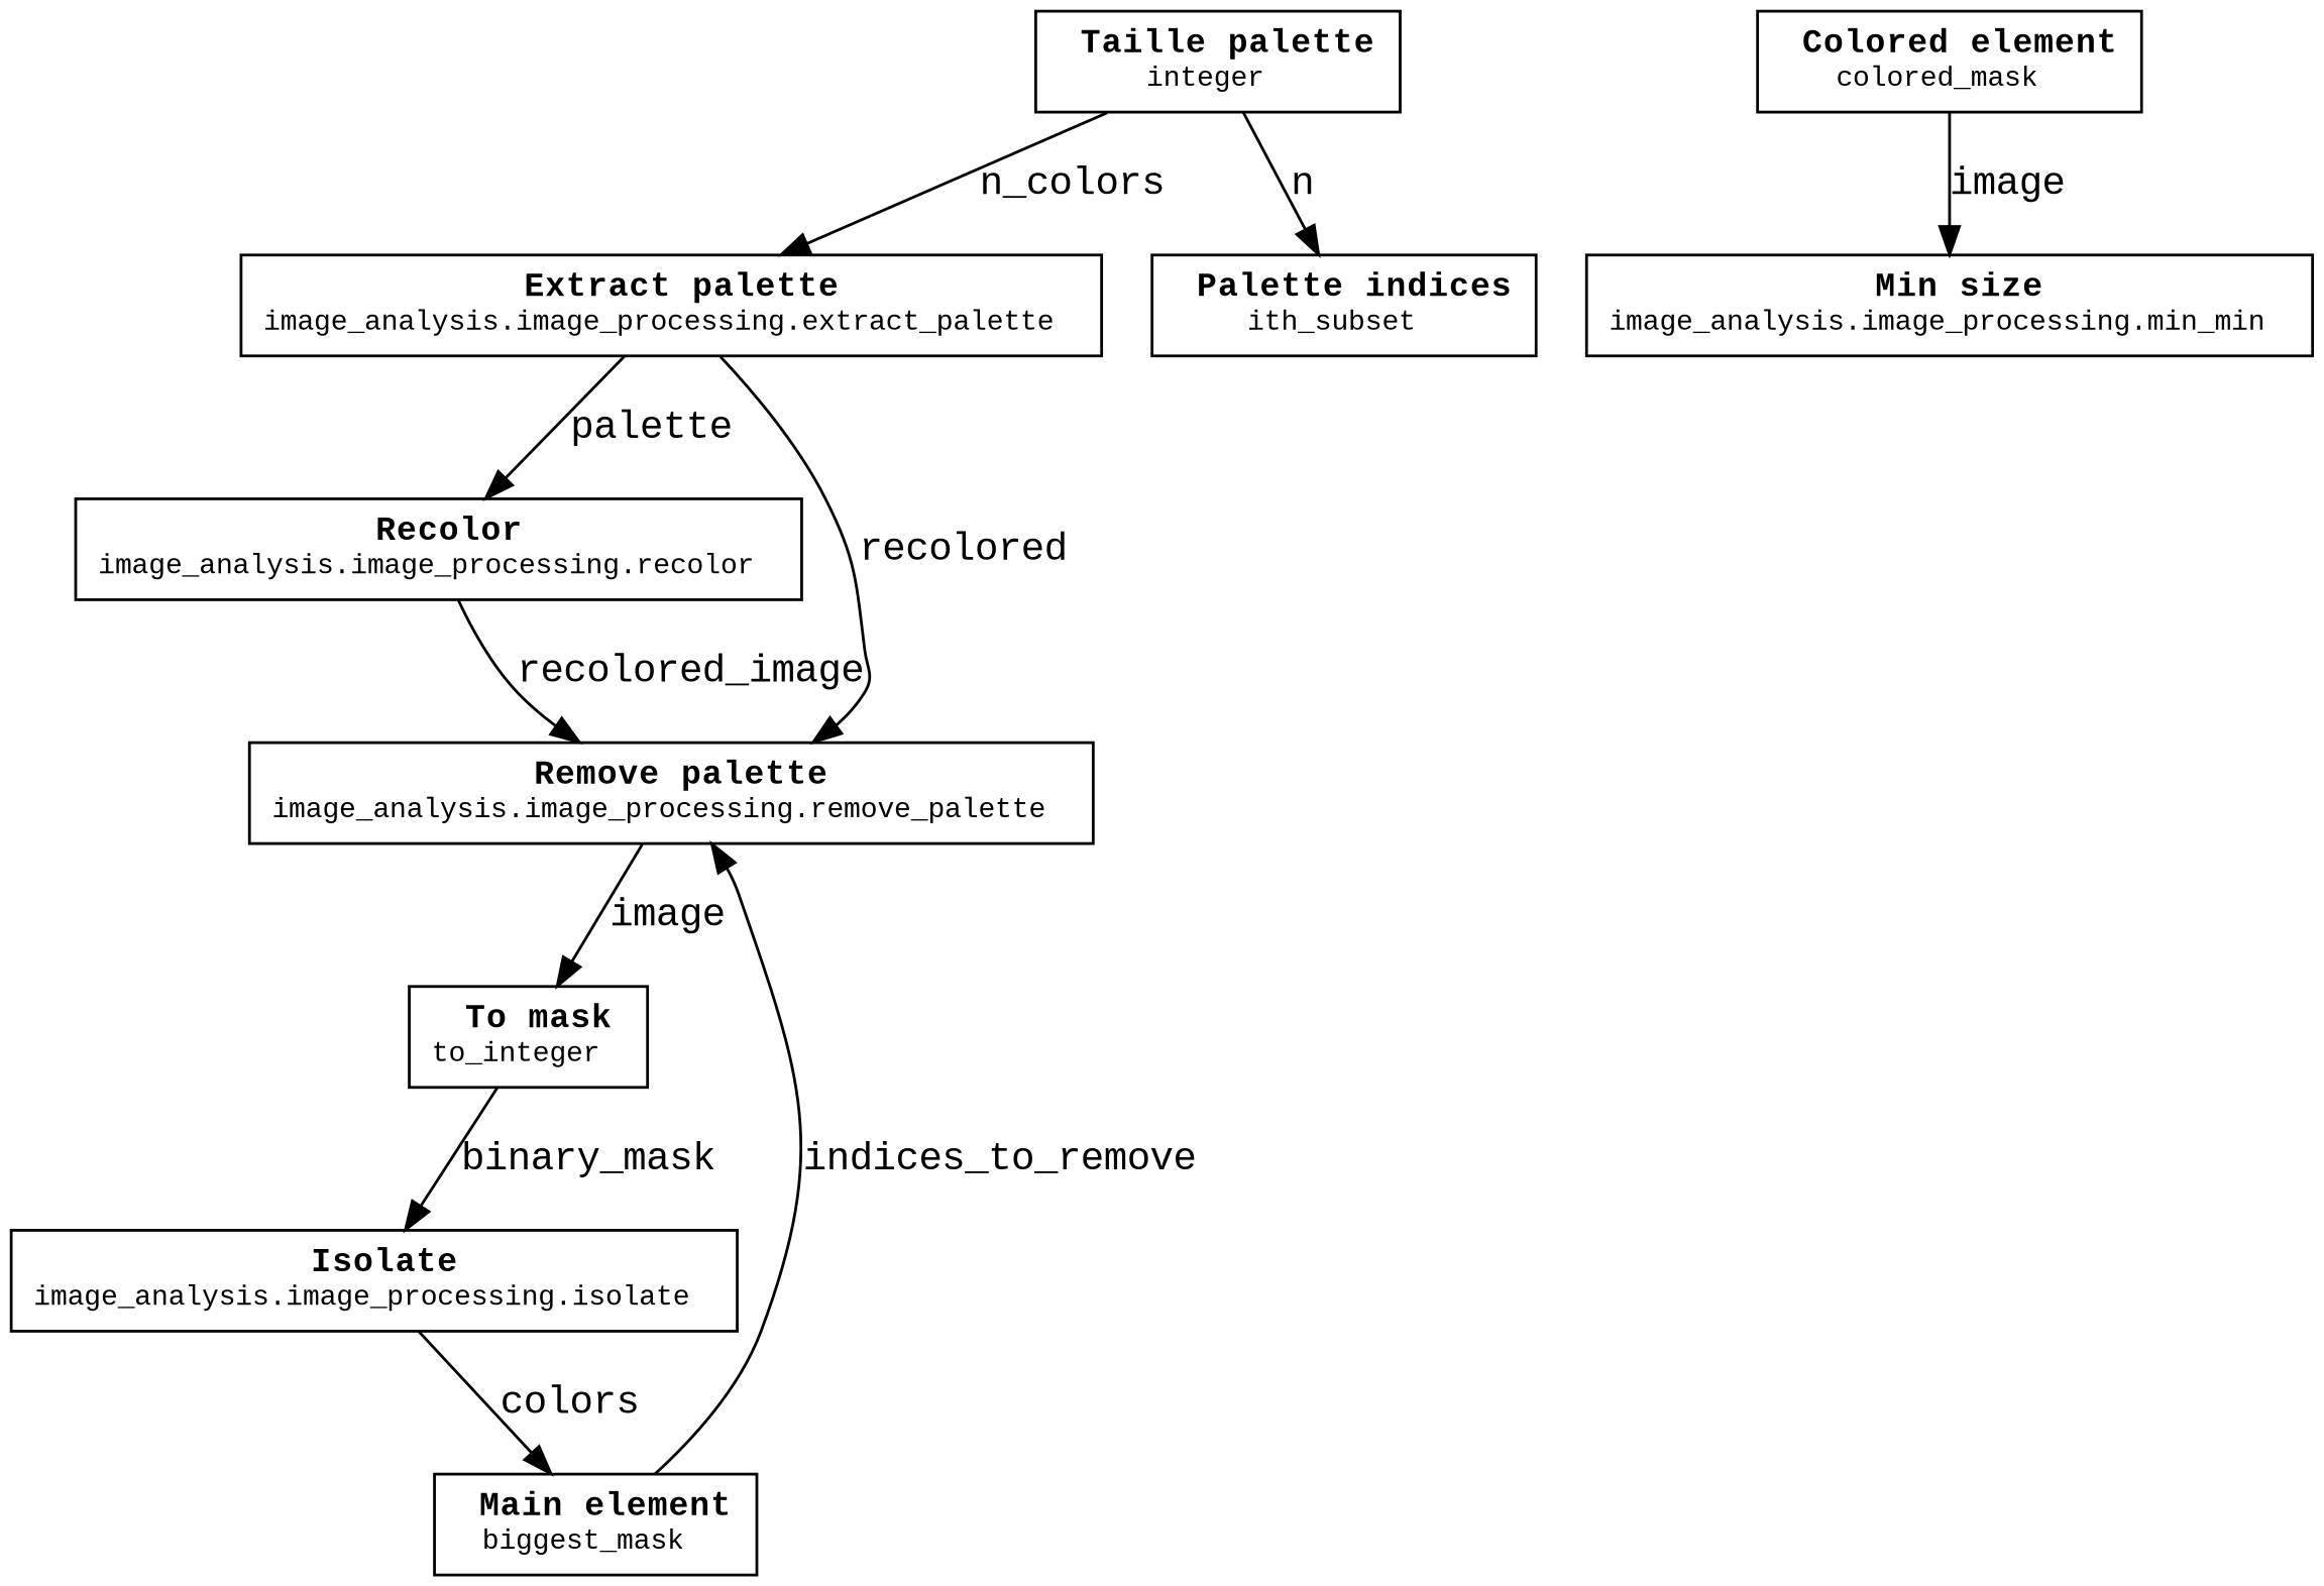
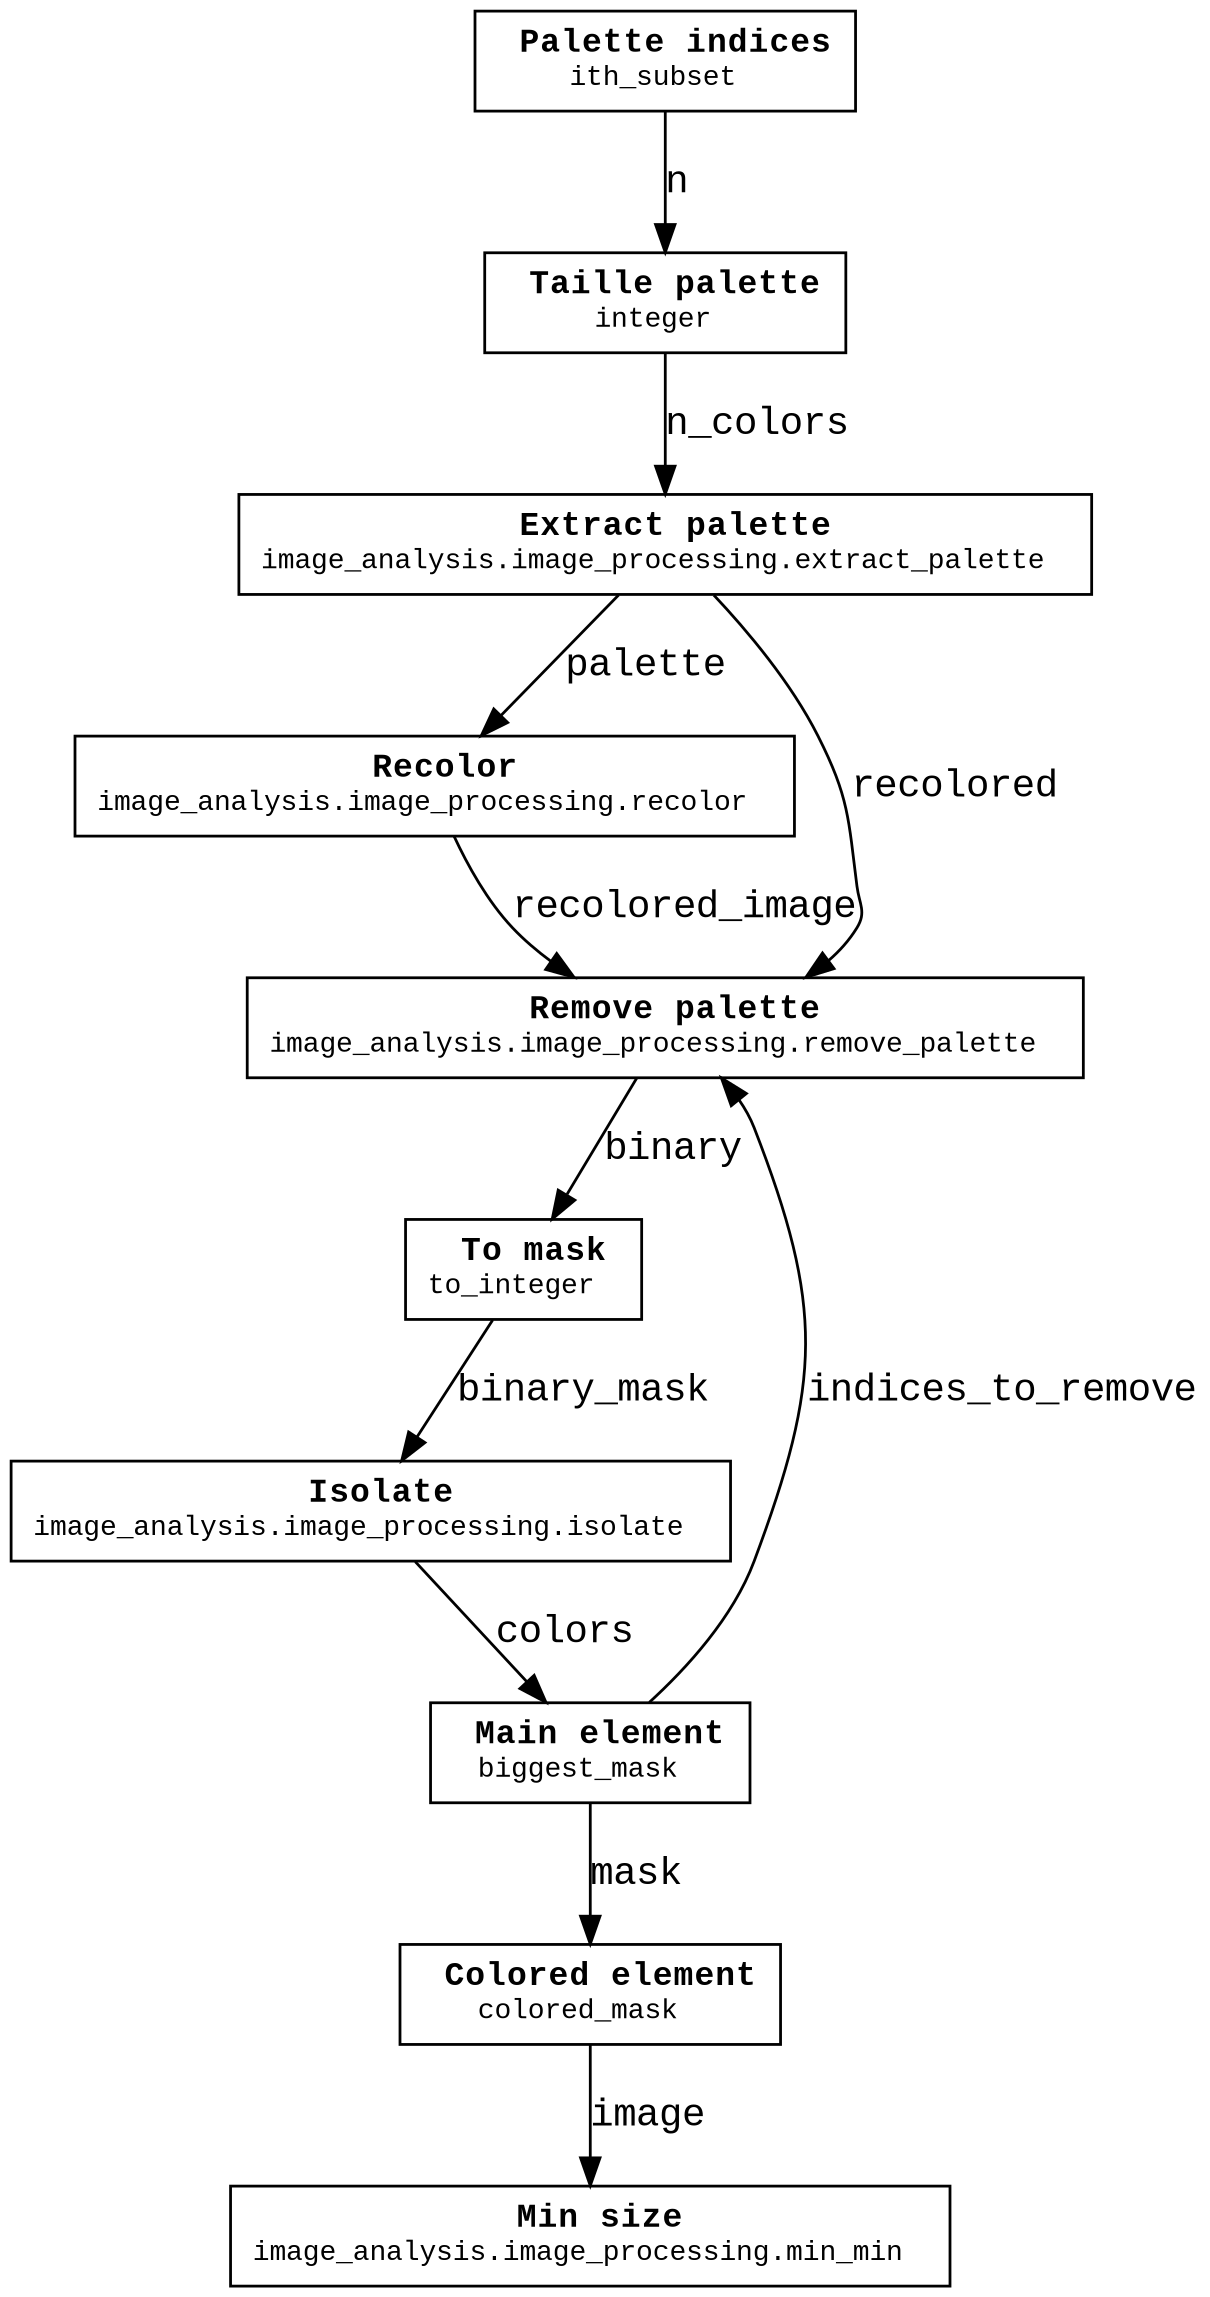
  digraph {
    fontname="Liberation Mono"
    rankdir=TB
    node [fontname="Liberation Mono" fontsize=12 shape=box]
    edge [fontname="Liberation Mono"]
    n1 [label=< <B>Taille palette</B><BR/><FONT POINT-SIZE="10">integer</FONT> >]
    n2 [label=< <B>Extract palette</B><BR/><FONT POINT-SIZE="10">image_analysis.image_processing.extract_palette</FONT> >]
    n3 [label=< <B>Palette indices</B><BR/><FONT POINT-SIZE="10">ith_subset</FONT> >]
    n4 [label=< <B>Recolor</B><BR/><FONT POINT-SIZE="10">image_analysis.image_processing.recolor</FONT> >]
    n5 [label=< <B>Remove palette</B><BR/><FONT POINT-SIZE="10">image_analysis.image_processing.remove_palette</FONT> >]
    n6 [label=< <B>To mask</B><BR/><FONT POINT-SIZE="10">to_integer</FONT> >]
    n7 [label=< <B>Isolate</B><BR/><FONT POINT-SIZE="10">image_analysis.image_processing.isolate</FONT> >]
    n8 [label=< <B>Main element</B><BR/><FONT POINT-SIZE="10">biggest_mask</FONT> >]
    n9 [label=< <B>Colored element</B><BR/><FONT POINT-SIZE="10">colored_mask</FONT> >]
    n10 [label=< <B>Min size</B><BR/><FONT POINT-SIZE="10">image_analysis.image_processing.min_min</FONT> >]
    n1 -> n2 [label=n_colors]
-   n1 -> n3 [label=n]
+   n3 -> n1 [label=n]
    n2 -> n4 [label=palette]
    n2 -> n5 [label=recolored]
    n4 -> n5 [label=recolored_image]
-   n5 -> n6 [label=image]
+   n5 -> n6 [label=binary]
    n6 -> n7 [label=binary_mask]
    n7 -> n8 [label=colors]
    n8 -> n5 [label=indices_to_remove]
+   n8 -> n9 [label=mask]
    n9 -> n10 [label=image]
  }
